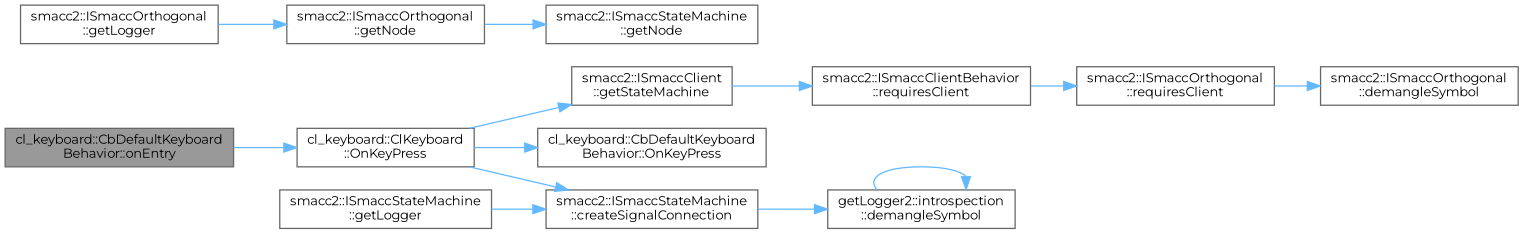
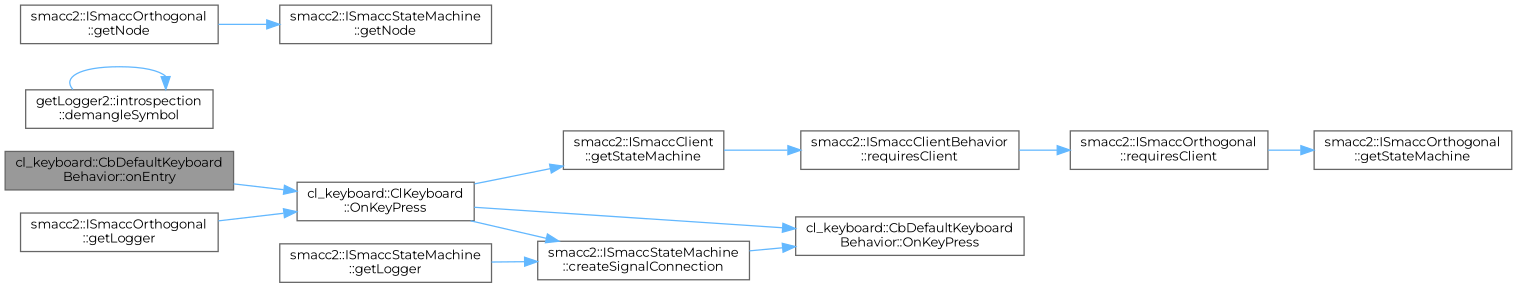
  digraph {
    fontname=Montserrat
    rankdir=LR
    node [color=grey40 fillcolor=white fontname=Montserrat fontsize=10 shape=box style=filled]
    edge [color=steelblue1 fontname=Montserrat fontsize=10 labelfontname=Helvetica labelfontsize=10 style=solid]
    n1 [color=gray40 fillcolor=grey60 fontcolor=black height=0.2 label="cl_keyboard::CbDefaultKeyboard\lBehavior::onEntry" width=0.4]
    n2 [height=0.2 label="cl_keyboard::ClKeyboard\l::OnKeyPress" width=0.4]
    n3 [height=0.2 label="cl_keyboard::CbDefaultKeyboard\lBehavior::OnKeyPress" width=0.4]
    n4 [height=0.2 label="smacc2::ISmaccStateMachine\l::createSignalConnection" width=0.4]
    n5 [height=0.2 label="smacc2::ISmaccClient\l::getStateMachine" width=0.4]
    n6 [height=0.2 label="smacc2::ISmaccClientBehavior\l::requiresClient" width=0.4]
    n7 [height=0.2 label="smacc2::ISmaccOrthogonal\l::requiresClient" width=0.4]
    n8 [height=0.2 label="getLogger2::introspection\l::demangleSymbol" width=0.4]
    n9 [height=0.2 label="smacc2::ISmaccStateMachine\l::getLogger" width=0.4]
-   n10 [height=0.2 label="smacc2::ISmaccOrthogonal\l::demangleSymbol" width=0.4]
+   n10 [height=0.2 label="smacc2::ISmaccOrthogonal\l::getStateMachine" width=0.4]
    n11 [height=0.2 label="smacc2::ISmaccOrthogonal\l::getLogger" width=0.4]
    n12 [height=0.2 label="smacc2::ISmaccOrthogonal\l::getNode" width=0.4]
    n13 [height=0.2 label="smacc2::ISmaccStateMachine\l::getNode" width=0.4]
    n1 -> n2
    n2 -> n3
    n2 -> n4
    n2 -> n5
-   n4 -> n8
+   n4 -> n3
    n5 -> n6
    n6 -> n7
    n7 -> n10
    n8 -> n8
    n9 -> n4
-   n11 -> n12
+   n11 -> n2
    n12 -> n13
  }
